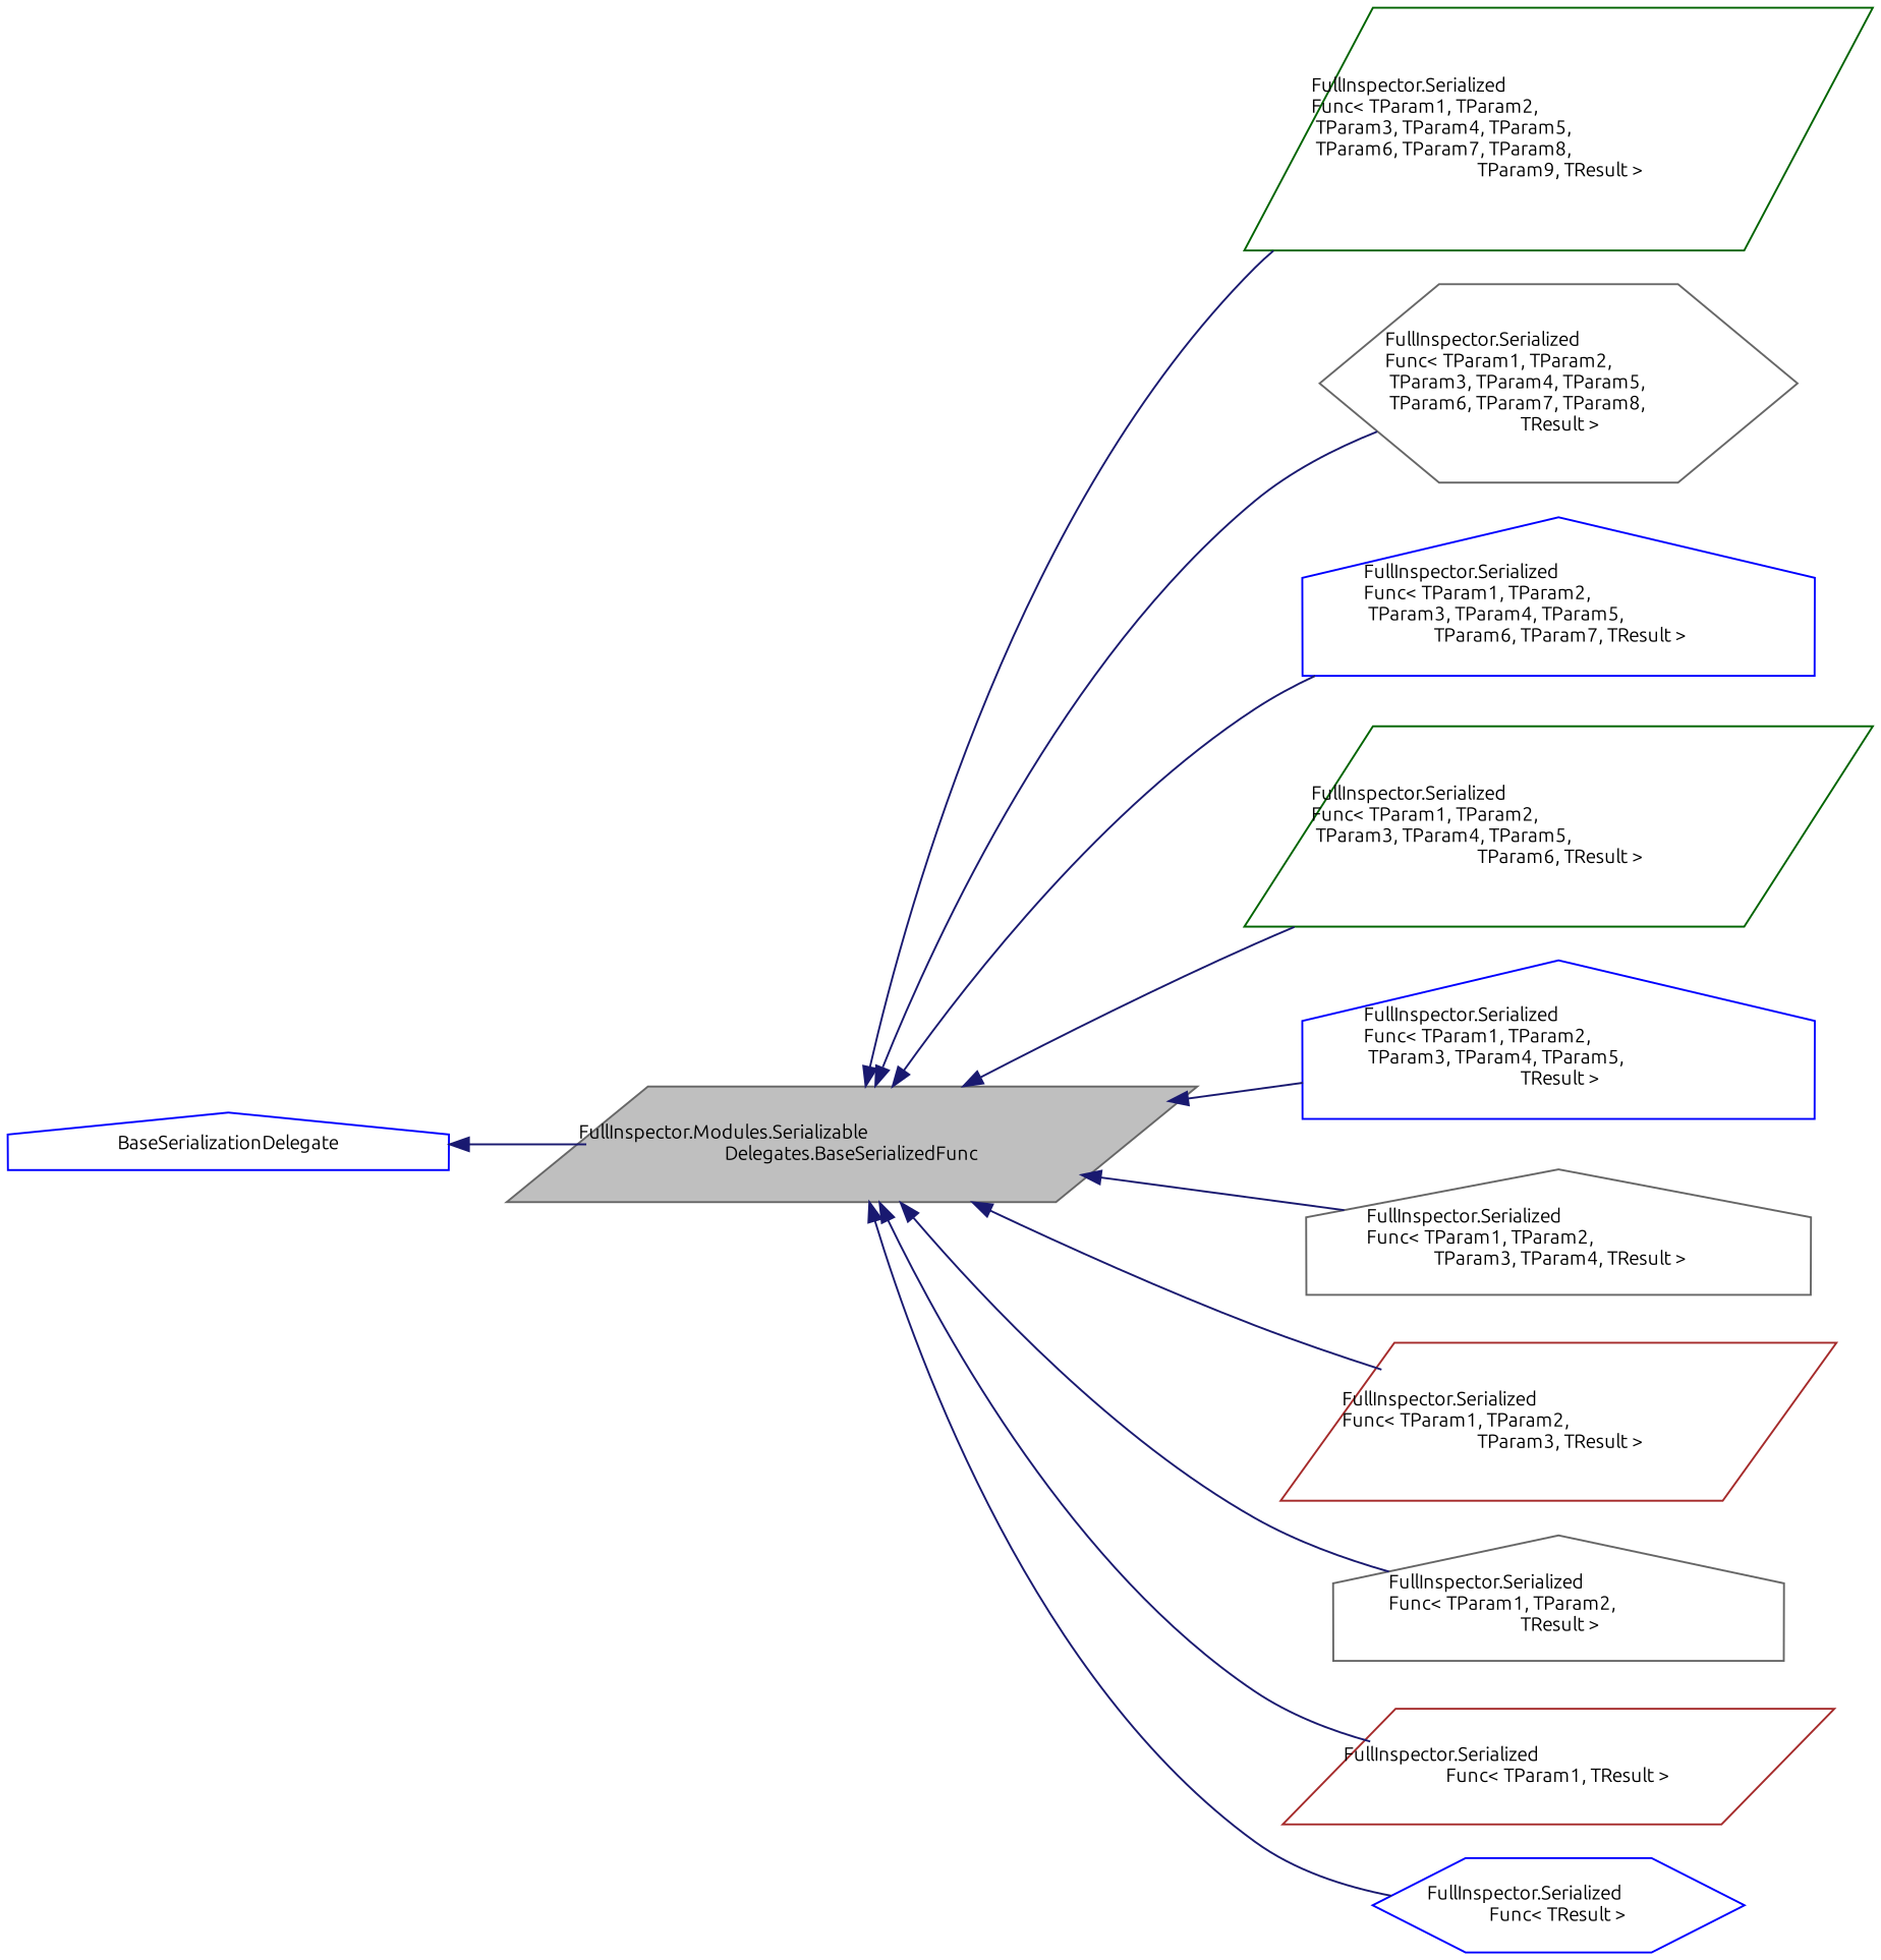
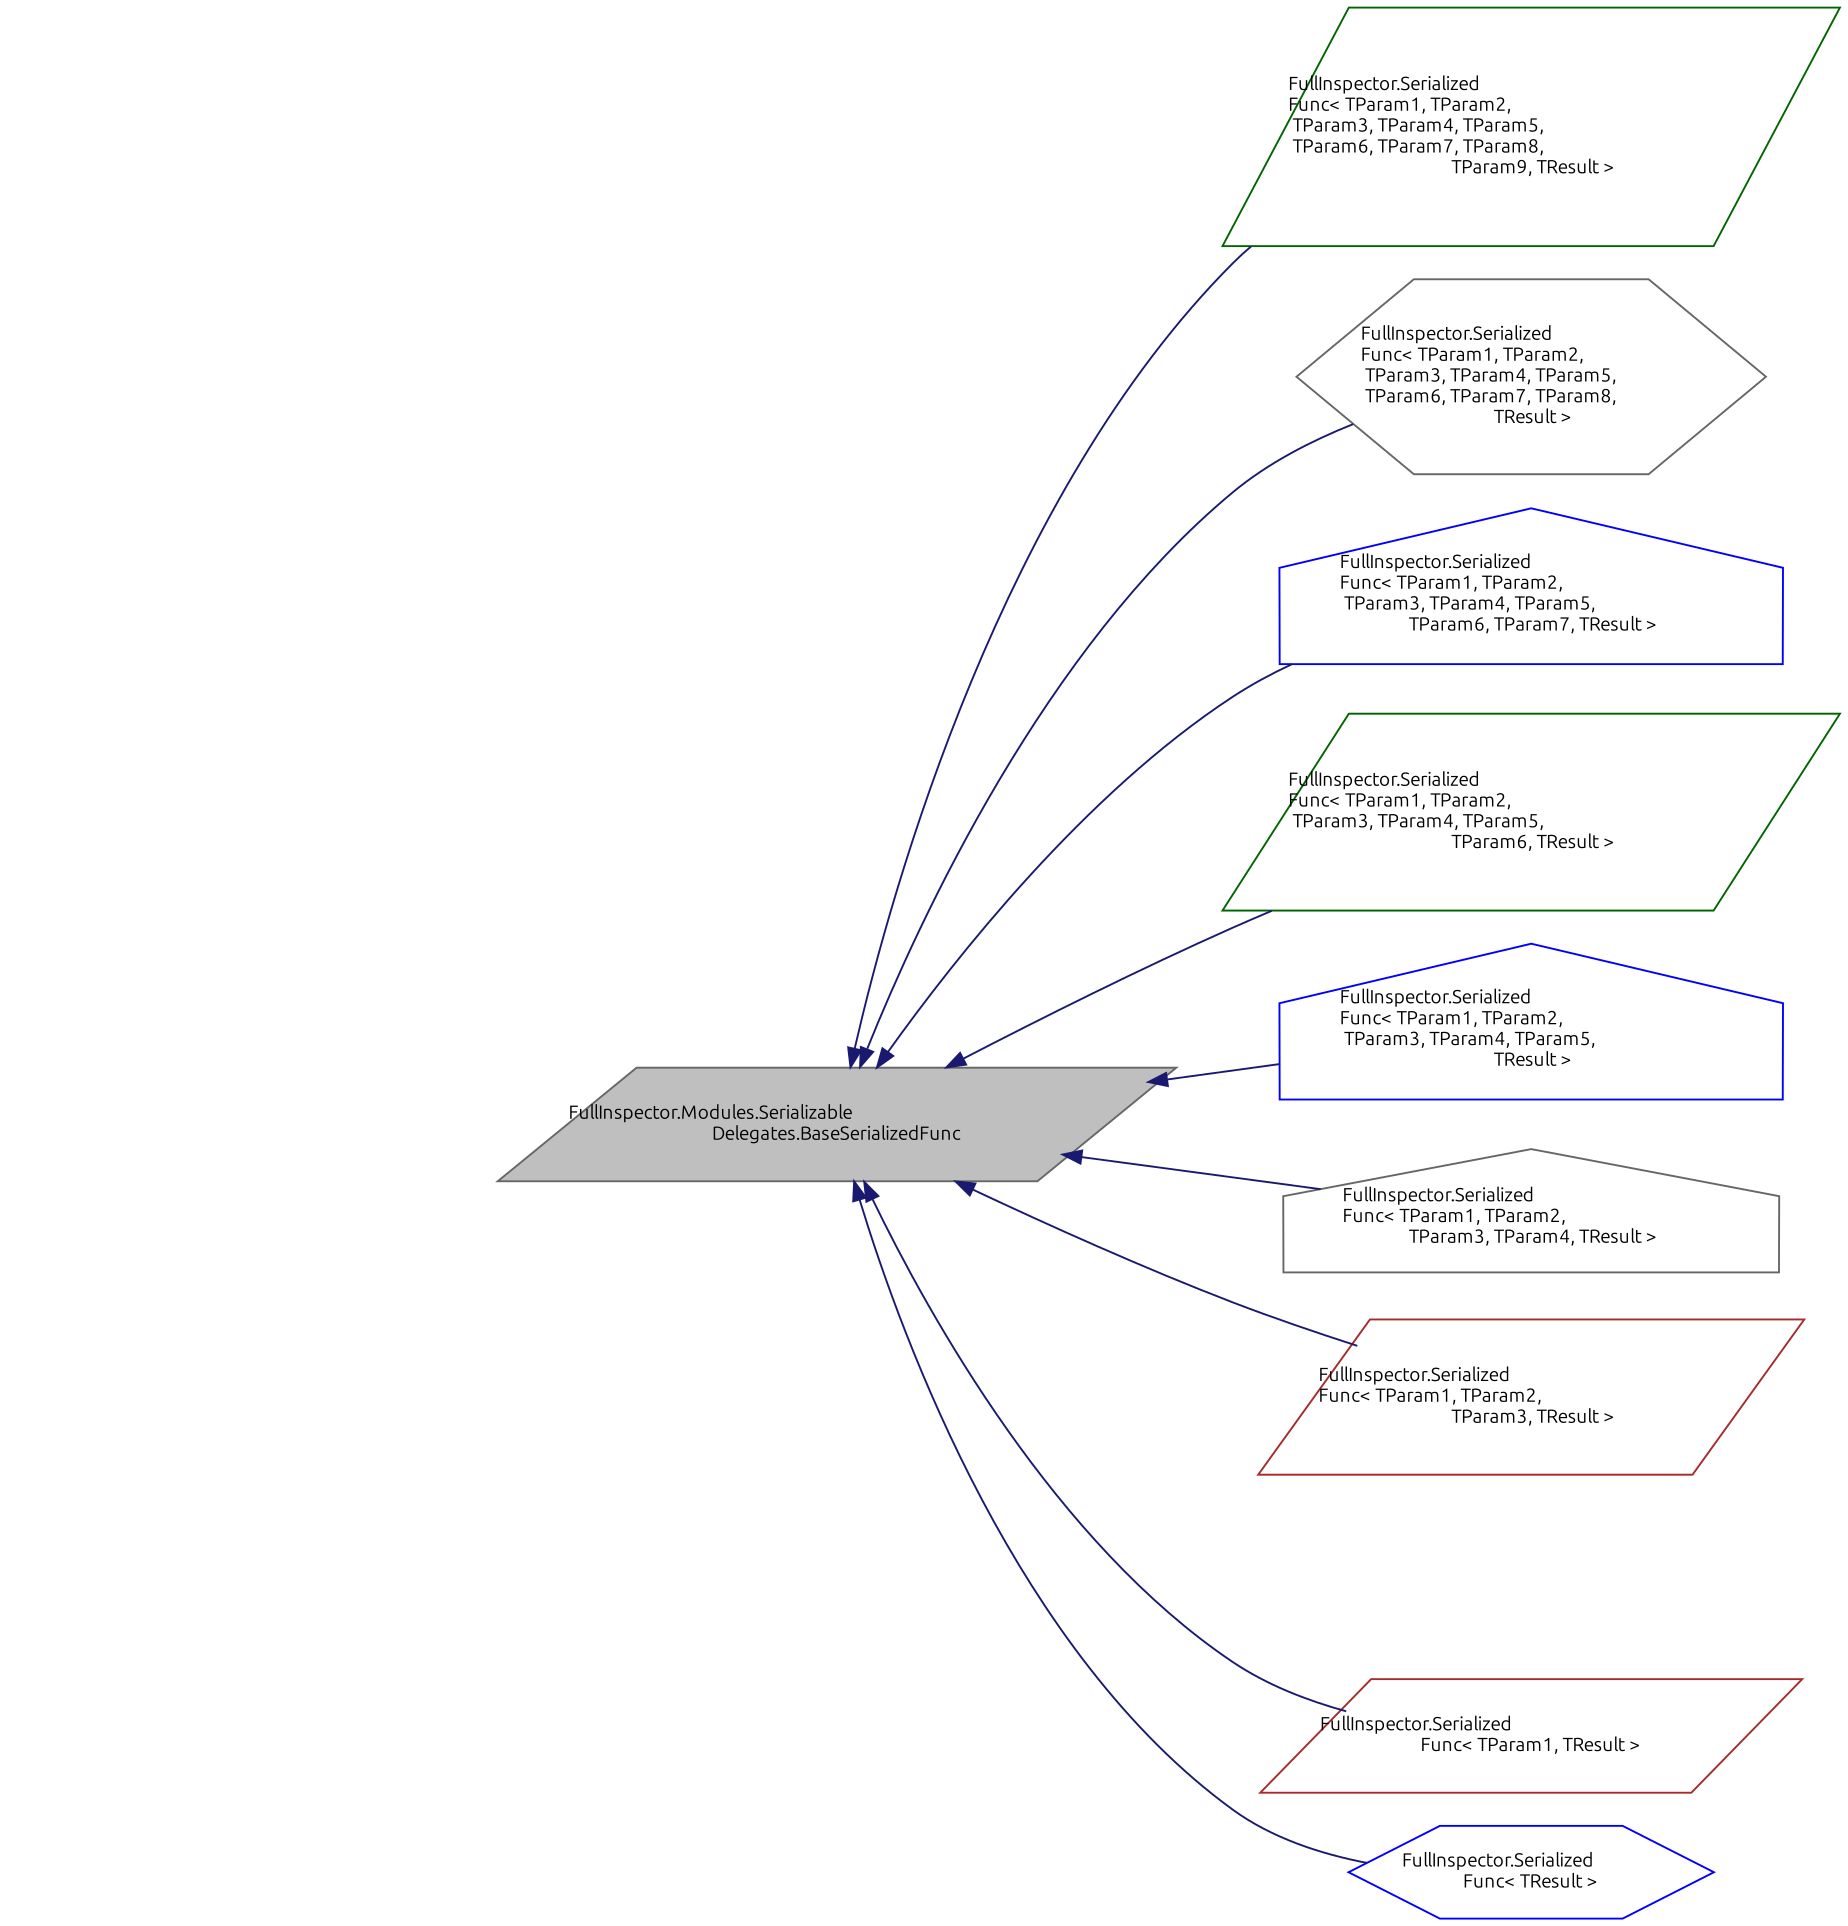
  digraph {
    fontname=Ubuntu
    rankdir=LR
    node [color=gray40 fillcolor=white fontname=Ubuntu fontsize=10 shape=parallelogram style=filled]
    edge [color=midnightblue dir=back fontname=Ubuntu fontsize=10 labelfontname=Helvetica labelfontsize=10 style=solid]
    n1 [fillcolor=grey75 fontcolor=black height=0.2 label="FullInspector.Modules.Serializable\lDelegates.BaseSerializedFunc" width=0.4]
    n2 [color=darkgreen height=0.2 label="FullInspector.Serialized\lFunc\< TParam1, TParam2,\l TParam3, TParam4, TParam5,\l TParam6, TParam7, TParam8,\l TParam9, TResult \>" width=0.4]
    n3 [height=0.2 label="FullInspector.Serialized\lFunc\< TParam1, TParam2,\l TParam3, TParam4, TParam5,\l TParam6, TParam7, TParam8,\l TResult \>" shape=hexagon width=0.4]
    n4 [color=blue height=0.2 label="FullInspector.Serialized\lFunc\< TParam1, TParam2,\l TParam3, TParam4, TParam5,\l TParam6, TParam7, TResult \>" shape=house width=0.4]
    n5 [color=darkgreen height=0.2 label="FullInspector.Serialized\lFunc\< TParam1, TParam2,\l TParam3, TParam4, TParam5,\l TParam6, TResult \>" width=0.4]
    n6 [color=blue height=0.2 label="FullInspector.Serialized\lFunc\< TParam1, TParam2,\l TParam3, TParam4, TParam5,\l TResult \>" shape=house width=0.4]
    n7 [height=0.2 label="FullInspector.Serialized\lFunc\< TParam1, TParam2,\l TParam3, TParam4, TResult \>" shape=house width=0.4]
    n8 [color=brown height=0.2 label="FullInspector.Serialized\lFunc\< TParam1, TParam2,\l TParam3, TResult \>" width=0.4]
-   n9 [height=0.2 label="FullInspector.Serialized\lFunc\< TParam1, TParam2,\l TResult \>" shape=house width=0.4]
    n10 [color=brown height=0.2 label="FullInspector.Serialized\lFunc\< TParam1, TResult \>" width=0.4]
    n11 [color=blue height=0.2 label="FullInspector.Serialized\lFunc\< TResult \>" shape=hexagon width=0.4]
-   n12 [color=blue height=0.2 label=BaseSerializationDelegate shape=house width=0.4]
    n1 -> n2
    n1 -> n3
    n1 -> n4
    n1 -> n5
    n1 -> n6
    n1 -> n7
    n1 -> n8
-   n1 -> n9
    n1 -> n10
    n1 -> n11
-   n12 -> n1
  }
